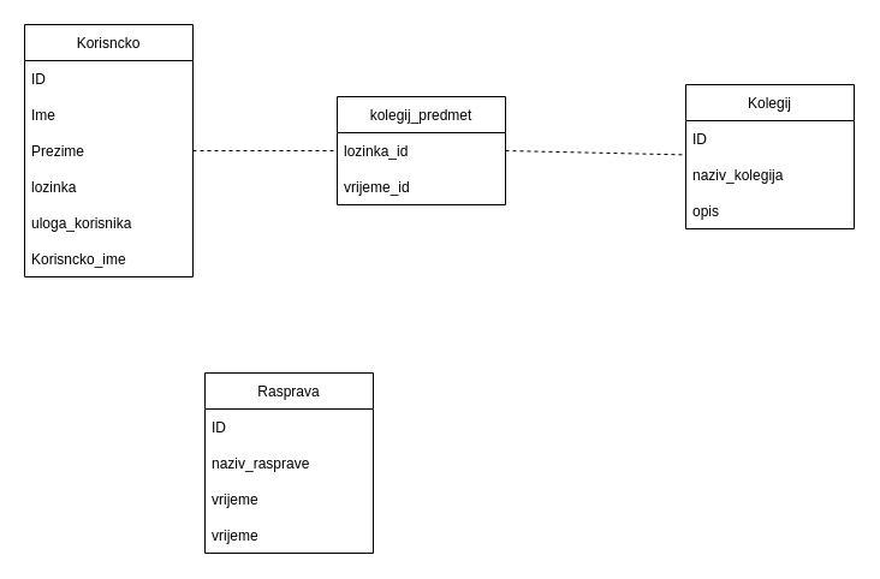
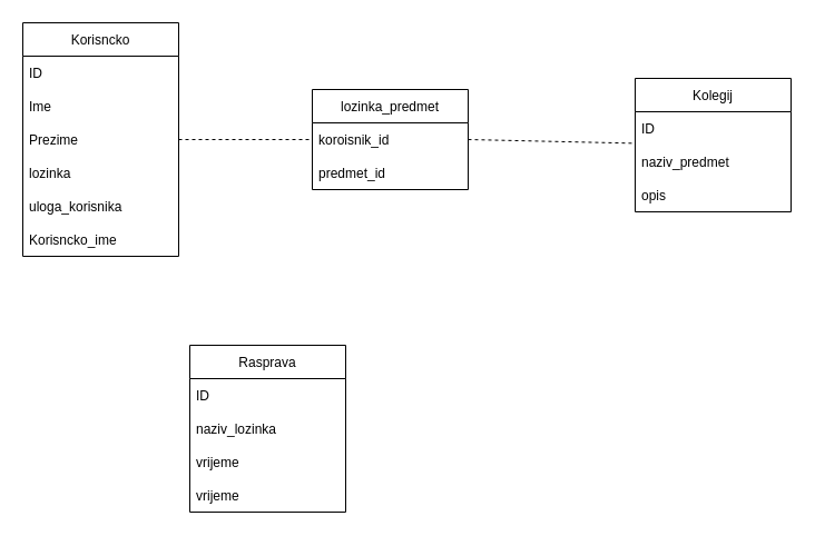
  <mxCell id="0" />
  <mxCell id="1" parent="0" />
  <mxCell id="2" value="Korisncko" style="swimlane;fontStyle=0;childLayout=stackLayout;horizontal=1;startSize=30;horizontalStack=0;resizeParent=1;resizeParentMax=0;resizeLast=0;collapsible=1;marginBottom=0;" vertex="1" parent="1"><mxGeometry x="20" y="20" width="140" height="210" as="geometry" /></mxCell>
  <mxCell id="3" value="ID" style="text;strokeColor=none;fillColor=none;align=left;verticalAlign=middle;spacingLeft=4;spacingRight=4;overflow=hidden;points=[[0,0.5],[1,0.5]];portConstraint=eastwest;rotatable=0;" vertex="1" parent="2"><mxGeometry y="30" width="140" height="30" as="geometry" /></mxCell>
  <mxCell id="4" value="Ime" style="text;strokeColor=none;fillColor=none;align=left;verticalAlign=middle;spacingLeft=4;spacingRight=4;overflow=hidden;points=[[0,0.5],[1,0.5]];portConstraint=eastwest;rotatable=0;" vertex="1" parent="2"><mxGeometry y="60" width="140" height="30" as="geometry" /></mxCell>
  <mxCell id="5" value="Prezime" style="text;strokeColor=none;fillColor=none;align=left;verticalAlign=middle;spacingLeft=4;spacingRight=4;overflow=hidden;points=[[0,0.5],[1,0.5]];portConstraint=eastwest;rotatable=0;" vertex="1" parent="2"><mxGeometry y="90" width="140" height="30" as="geometry" /></mxCell>
  <mxCell id="6" value="lozinka" style="text;strokeColor=none;fillColor=none;align=left;verticalAlign=middle;spacingLeft=4;spacingRight=4;overflow=hidden;points=[[0,0.5],[1,0.5]];portConstraint=eastwest;rotatable=0;" vertex="1" parent="2"><mxGeometry y="120" width="140" height="30" as="geometry" /></mxCell>
  <mxCell id="7" value="uloga_korisnika" style="text;strokeColor=none;fillColor=none;align=left;verticalAlign=middle;spacingLeft=4;spacingRight=4;overflow=hidden;points=[[0,0.5],[1,0.5]];portConstraint=eastwest;rotatable=0;" vertex="1" parent="2"><mxGeometry y="150" width="140" height="30" as="geometry" /></mxCell>
  <mxCell id="8" value="Korisncko_ime" style="text;strokeColor=none;fillColor=none;align=left;verticalAlign=middle;spacingLeft=4;spacingRight=4;overflow=hidden;points=[[0,0.5],[1,0.5]];portConstraint=eastwest;rotatable=0;" vertex="1" parent="2"><mxGeometry y="180" width="140" height="30" as="geometry" /></mxCell>
  <mxCell id="9" value="" style="endArrow=none;html=1;rounded=0;exitX=1;exitY=0.5;exitDx=0;exitDy=0;dashed=1;" edge="1" parent="1" source="5" target="10"><mxGeometry width="50" height="50" relative="1" as="geometry"><mxPoint x="350" y="230" as="sourcePoint" /><mxPoint x="350" y="125" as="targetPoint" /></mxGeometry></mxCell>
- <mxCell id="10" value="kolegij_predmet" style="swimlane;fontStyle=0;childLayout=stackLayout;horizontal=1;startSize=30;horizontalStack=0;resizeParent=1;resizeParentMax=0;resizeLast=0;collapsible=1;marginBottom=0;" vertex="1" parent="1"><mxGeometry x="280" y="80" width="140" height="90" as="geometry" /></mxCell>
- <mxCell id="11" value="lozinka_id" style="text;strokeColor=none;fillColor=none;align=left;verticalAlign=middle;spacingLeft=4;spacingRight=4;overflow=hidden;points=[[0,0.5],[1,0.5]];portConstraint=eastwest;rotatable=0;" vertex="1" parent="10"><mxGeometry y="30" width="140" height="30" as="geometry" /></mxCell>
- <mxCell id="12" value="vrijeme_id" style="text;strokeColor=none;fillColor=none;align=left;verticalAlign=middle;spacingLeft=4;spacingRight=4;overflow=hidden;points=[[0,0.5],[1,0.5]];portConstraint=eastwest;rotatable=0;" vertex="1" parent="10"><mxGeometry y="60" width="140" height="30" as="geometry" /></mxCell>
+ <mxCell id="10" value="lozinka_predmet" style="swimlane;fontStyle=0;childLayout=stackLayout;horizontal=1;startSize=30;horizontalStack=0;resizeParent=1;resizeParentMax=0;resizeLast=0;collapsible=1;marginBottom=0;" vertex="1" parent="1"><mxGeometry x="280" y="80" width="140" height="90" as="geometry" /></mxCell>
+ <mxCell id="11" value="koroisnik_id" style="text;strokeColor=none;fillColor=none;align=left;verticalAlign=middle;spacingLeft=4;spacingRight=4;overflow=hidden;points=[[0,0.5],[1,0.5]];portConstraint=eastwest;rotatable=0;" vertex="1" parent="10"><mxGeometry y="30" width="140" height="30" as="geometry" /></mxCell>
+ <mxCell id="12" value="predmet_id" style="text;strokeColor=none;fillColor=none;align=left;verticalAlign=middle;spacingLeft=4;spacingRight=4;overflow=hidden;points=[[0,0.5],[1,0.5]];portConstraint=eastwest;rotatable=0;" vertex="1" parent="10"><mxGeometry y="60" width="140" height="30" as="geometry" /></mxCell>
  <mxCell id="13" value="" style="endArrow=none;html=1;rounded=0;exitX=1;exitY=0.5;exitDx=0;exitDy=0;dashed=1;" edge="1" parent="1" source="11" target="14"><mxGeometry width="50" height="50" relative="1" as="geometry"><mxPoint x="440" y="140" as="sourcePoint" /><mxPoint x="540" y="120" as="targetPoint" /><Array as="points" /></mxGeometry></mxCell>
  <mxCell id="14" value="Kolegij" style="swimlane;fontStyle=0;childLayout=stackLayout;horizontal=1;startSize=30;horizontalStack=0;resizeParent=1;resizeParentMax=0;resizeLast=0;collapsible=1;marginBottom=0;" vertex="1" parent="1"><mxGeometry x="570" y="70" width="140" height="120" as="geometry" /></mxCell>
  <mxCell id="15" value="ID" style="text;strokeColor=none;fillColor=none;align=left;verticalAlign=middle;spacingLeft=4;spacingRight=4;overflow=hidden;points=[[0,0.5],[1,0.5]];portConstraint=eastwest;rotatable=0;" vertex="1" parent="14"><mxGeometry y="30" width="140" height="30" as="geometry" /></mxCell>
- <mxCell id="16" value="naziv_kolegija" style="text;strokeColor=none;fillColor=none;align=left;verticalAlign=middle;spacingLeft=4;spacingRight=4;overflow=hidden;points=[[0,0.5],[1,0.5]];portConstraint=eastwest;rotatable=0;" vertex="1" parent="14"><mxGeometry y="60" width="140" height="30" as="geometry" /></mxCell>
+ <mxCell id="16" value="naziv_predmet" style="text;strokeColor=none;fillColor=none;align=left;verticalAlign=middle;spacingLeft=4;spacingRight=4;overflow=hidden;points=[[0,0.5],[1,0.5]];portConstraint=eastwest;rotatable=0;" vertex="1" parent="14"><mxGeometry y="60" width="140" height="30" as="geometry" /></mxCell>
  <mxCell id="17" value="opis" style="text;strokeColor=none;fillColor=none;align=left;verticalAlign=middle;spacingLeft=4;spacingRight=4;overflow=hidden;points=[[0,0.5],[1,0.5]];portConstraint=eastwest;rotatable=0;" vertex="1" parent="14"><mxGeometry y="90" width="140" height="30" as="geometry" /></mxCell>
  <mxCell id="18" value="Rasprava" style="swimlane;fontStyle=0;childLayout=stackLayout;horizontal=1;startSize=30;horizontalStack=0;resizeParent=1;resizeParentMax=0;resizeLast=0;collapsible=1;marginBottom=0;" vertex="1" parent="1"><mxGeometry x="170" y="310" width="140" height="150" as="geometry" /></mxCell>
  <mxCell id="19" value="ID" style="text;strokeColor=none;fillColor=none;align=left;verticalAlign=middle;spacingLeft=4;spacingRight=4;overflow=hidden;points=[[0,0.5],[1,0.5]];portConstraint=eastwest;rotatable=0;" vertex="1" parent="18"><mxGeometry y="30" width="140" height="30" as="geometry" /></mxCell>
- <mxCell id="20" value="naziv_rasprave" style="text;strokeColor=none;fillColor=none;align=left;verticalAlign=middle;spacingLeft=4;spacingRight=4;overflow=hidden;points=[[0,0.5],[1,0.5]];portConstraint=eastwest;rotatable=0;" vertex="1" parent="18"><mxGeometry y="60" width="140" height="30" as="geometry" /></mxCell>
+ <mxCell id="20" value="naziv_lozinka" style="text;strokeColor=none;fillColor=none;align=left;verticalAlign=middle;spacingLeft=4;spacingRight=4;overflow=hidden;points=[[0,0.5],[1,0.5]];portConstraint=eastwest;rotatable=0;" vertex="1" parent="18"><mxGeometry y="60" width="140" height="30" as="geometry" /></mxCell>
  <mxCell id="21" value="vrijeme" style="text;strokeColor=none;fillColor=none;align=left;verticalAlign=middle;spacingLeft=4;spacingRight=4;overflow=hidden;points=[[0,0.5],[1,0.5]];portConstraint=eastwest;rotatable=0;" vertex="1" parent="18"><mxGeometry y="90" width="140" height="30" as="geometry" /></mxCell>
  <mxCell id="22" value="vrijeme" style="text;strokeColor=none;fillColor=none;align=left;verticalAlign=middle;spacingLeft=4;spacingRight=4;overflow=hidden;points=[[0,0.5],[1,0.5]];portConstraint=eastwest;rotatable=0;" vertex="1" parent="18"><mxGeometry y="120" width="140" height="30" as="geometry" /></mxCell>
